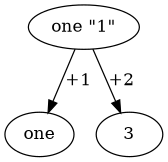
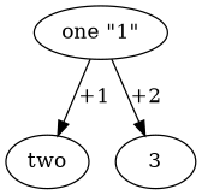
  digraph {
    n1 [label="one \"1\""]
-   n2 [label=one]
+   n2 [label=two]
    3
    n1 -> n2 [label="+1"]
    n1 -> 3 [label="+2"]
  }
